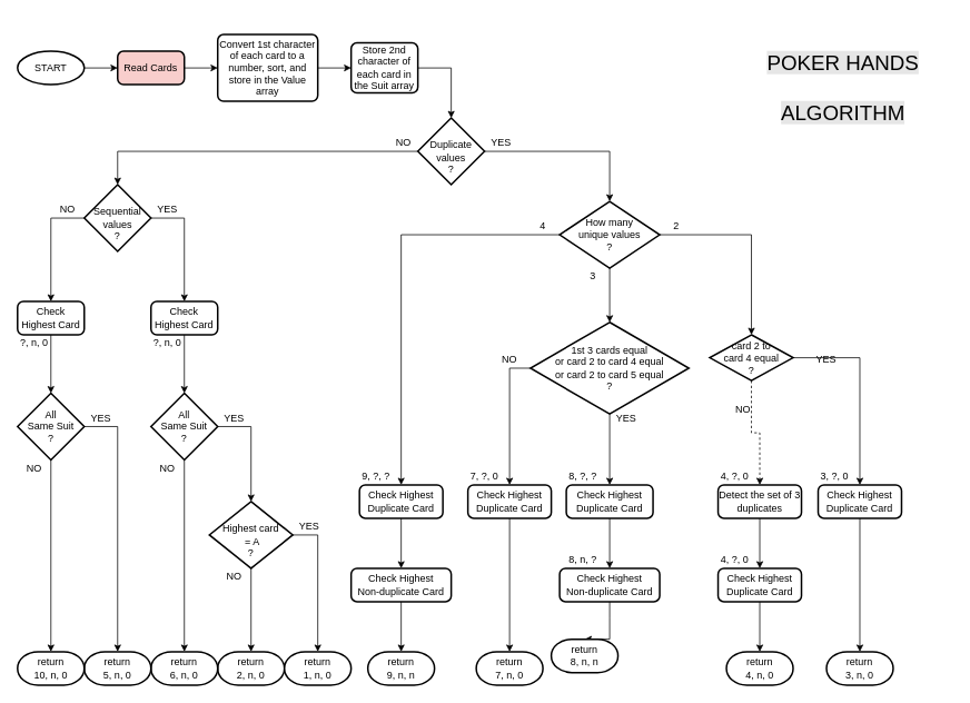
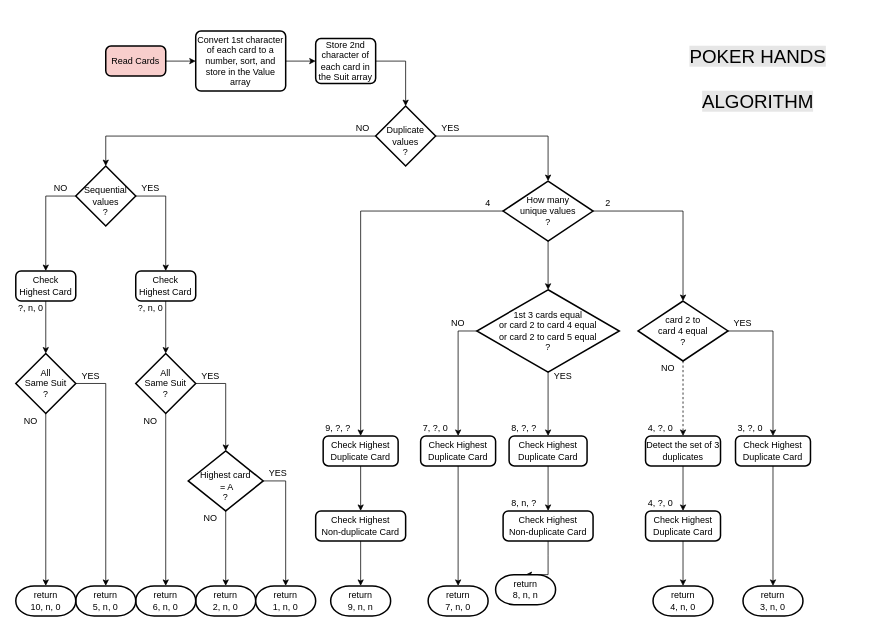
  <mxCell id="0" />
  <mxCell id="1" parent="0" />
- <mxCell id="2" style="edgeStyle=orthogonalEdgeStyle;rounded=0;orthogonalLoop=1;jettySize=auto;html=1;exitX=1;exitY=0.5;exitDx=0;exitDy=0;exitPerimeter=0;endArrow=classic;endFill=1;entryX=0;entryY=0.5;entryDx=0;entryDy=0;" parent="1" source="3" target="7" edge="1"><mxGeometry relative="1" as="geometry"><mxPoint x="130" y="141" as="targetPoint" /><Array as="points" /></mxGeometry></mxCell>
- <mxCell id="3" value="START" style="strokeWidth=2;html=1;shape=mxgraph.flowchart.start_1;whiteSpace=wrap;" parent="1" vertex="1"><mxGeometry x="20" y="61" width="80" height="40" as="geometry" /></mxCell>
  <mxCell id="4" style="edgeStyle=orthogonalEdgeStyle;rounded=0;orthogonalLoop=1;jettySize=auto;html=1;exitX=1;exitY=0.5;exitDx=0;exitDy=0;entryX=0;entryY=0.5;entryDx=0;entryDy=0;" edge="1" parent="1" source="5" target="54"><mxGeometry relative="1" as="geometry" /></mxCell>
  <mxCell id="5" value="Convert 1st character of each card to a number, sort, and store in the Value array" style="rounded=1;whiteSpace=wrap;html=1;absoluteArcSize=1;arcSize=14;strokeWidth=2;" parent="1" vertex="1"><mxGeometry x="260" y="41" width="120" height="80" as="geometry" /></mxCell>
  <mxCell id="6" style="edgeStyle=orthogonalEdgeStyle;rounded=0;orthogonalLoop=1;jettySize=auto;html=1;exitX=1;exitY=0.5;exitDx=0;exitDy=0;entryX=0;entryY=0.5;entryDx=0;entryDy=0;endArrow=classic;endFill=1;" parent="1" source="7" target="5" edge="1"><mxGeometry relative="1" as="geometry"><Array as="points"><mxPoint x="250" y="81" /><mxPoint x="250" y="81" /></Array></mxGeometry></mxCell>
  <mxCell id="7" value="Read Cards" style="rounded=1;whiteSpace=wrap;html=1;absoluteArcSize=1;arcSize=14;strokeWidth=2;fillColor=#f8cecc;" parent="1" vertex="1"><mxGeometry x="140" y="61" width="80" height="40" as="geometry" /></mxCell>
  <mxCell id="8" style="edgeStyle=orthogonalEdgeStyle;rounded=0;orthogonalLoop=1;jettySize=auto;html=1;exitX=0;exitY=0.5;exitDx=0;exitDy=0;exitPerimeter=0;endArrow=classic;endFill=1;entryX=0.5;entryY=0;entryDx=0;entryDy=0;entryPerimeter=0;" parent="1" source="9" target="12" edge="1"><mxGeometry relative="1" as="geometry"><mxPoint x="330" y="181" as="targetPoint" /></mxGeometry></mxCell>
  <mxCell id="9" value="&lt;br&gt;Duplicate&lt;br&gt;values&lt;br&gt;?" style="strokeWidth=2;html=1;shape=mxgraph.flowchart.decision;whiteSpace=wrap;" parent="1" vertex="1"><mxGeometry x="500" y="141" width="80" height="80" as="geometry" /></mxCell>
  <mxCell id="10" style="edgeStyle=orthogonalEdgeStyle;rounded=0;orthogonalLoop=1;jettySize=auto;html=1;exitX=0;exitY=0.5;exitDx=0;exitDy=0;exitPerimeter=0;entryX=0.5;entryY=0;entryDx=0;entryDy=0;" parent="1" source="12" target="59" edge="1"><mxGeometry relative="1" as="geometry" /></mxCell>
  <mxCell id="11" style="edgeStyle=orthogonalEdgeStyle;rounded=0;orthogonalLoop=1;jettySize=auto;html=1;exitX=1;exitY=0.5;exitDx=0;exitDy=0;exitPerimeter=0;" edge="1" parent="1" source="12" target="56"><mxGeometry relative="1" as="geometry" /></mxCell>
  <mxCell id="12" value="&lt;br&gt;Sequential&lt;br&gt;values&lt;br&gt;?" style="strokeWidth=2;html=1;shape=mxgraph.flowchart.decision;whiteSpace=wrap;" parent="1" vertex="1"><mxGeometry x="100" y="221" width="80" height="80" as="geometry" /></mxCell>
  <mxCell id="13" value="All&lt;br&gt;Same Suit&lt;br&gt;?" style="strokeWidth=2;html=1;shape=mxgraph.flowchart.decision;whiteSpace=wrap;" parent="1" vertex="1"><mxGeometry x="20" y="471" width="80" height="80" as="geometry" /></mxCell>
  <mxCell id="14" style="edgeStyle=orthogonalEdgeStyle;rounded=0;orthogonalLoop=1;jettySize=auto;html=1;exitX=0.5;exitY=1;exitDx=0;exitDy=0;exitPerimeter=0;entryX=0.5;entryY=0;entryDx=0;entryDy=0;entryPerimeter=0;" parent="1" source="16" target="26" edge="1"><mxGeometry relative="1" as="geometry"><mxPoint x="220" y="531" as="targetPoint" /></mxGeometry></mxCell>
  <mxCell id="15" style="edgeStyle=orthogonalEdgeStyle;rounded=0;orthogonalLoop=1;jettySize=auto;html=1;exitX=1;exitY=0.5;exitDx=0;exitDy=0;exitPerimeter=0;entryX=0.5;entryY=0;entryDx=0;entryDy=0;entryPerimeter=0;" edge="1" parent="1" source="16" target="19"><mxGeometry relative="1" as="geometry"><mxPoint x="300" y="551" as="targetPoint" /></mxGeometry></mxCell>
  <mxCell id="16" value="All&lt;br&gt;Same Suit&lt;br&gt;?" style="strokeWidth=2;html=1;shape=mxgraph.flowchart.decision;whiteSpace=wrap;" parent="1" vertex="1"><mxGeometry x="180" y="471" width="80" height="80" as="geometry" /></mxCell>
  <mxCell id="17" style="edgeStyle=orthogonalEdgeStyle;rounded=0;orthogonalLoop=1;jettySize=auto;html=1;exitX=0.5;exitY=1;exitDx=0;exitDy=0;exitPerimeter=0;entryX=0.5;entryY=0;entryDx=0;entryDy=0;entryPerimeter=0;" parent="1" source="19" target="20" edge="1"><mxGeometry relative="1" as="geometry" /></mxCell>
  <mxCell id="18" style="edgeStyle=orthogonalEdgeStyle;rounded=0;orthogonalLoop=1;jettySize=auto;html=1;exitX=1;exitY=0.5;exitDx=0;exitDy=0;exitPerimeter=0;entryX=0.5;entryY=0;entryDx=0;entryDy=0;entryPerimeter=0;" parent="1" source="19" target="21" edge="1"><mxGeometry relative="1" as="geometry" /></mxCell>
  <mxCell id="19" value="&lt;br&gt;Highest card&lt;br&gt;&amp;nbsp;= A&lt;br&gt;?" style="strokeWidth=2;html=1;shape=mxgraph.flowchart.decision;whiteSpace=wrap;" parent="1" vertex="1"><mxGeometry x="250" y="601" width="100" height="80" as="geometry" /></mxCell>
  <mxCell id="20" value="return&lt;br&gt;2, n, 0" style="strokeWidth=2;html=1;shape=mxgraph.flowchart.terminator;whiteSpace=wrap;" parent="1" vertex="1"><mxGeometry x="260" y="781" width="80" height="40" as="geometry" /></mxCell>
  <mxCell id="21" value="return&lt;br&gt;1, n, 0" style="strokeWidth=2;html=1;shape=mxgraph.flowchart.terminator;whiteSpace=wrap;" parent="1" vertex="1"><mxGeometry x="340" y="781" width="80" height="40" as="geometry" /></mxCell>
  <mxCell id="22" value="YES" style="text;html=1;strokeColor=none;fillColor=none;align=center;verticalAlign=middle;whiteSpace=wrap;rounded=0;" parent="1" vertex="1"><mxGeometry x="350" y="621" width="40" height="20" as="geometry" /></mxCell>
  <mxCell id="23" value="NO" style="text;html=1;strokeColor=none;fillColor=none;align=center;verticalAlign=middle;whiteSpace=wrap;rounded=0;" parent="1" vertex="1"><mxGeometry x="260" y="681" width="40" height="20" as="geometry" /></mxCell>
  <mxCell id="24" value="YES" style="text;html=1;strokeColor=none;fillColor=none;align=center;verticalAlign=middle;whiteSpace=wrap;rounded=0;" parent="1" vertex="1"><mxGeometry x="260" y="491" width="40" height="20" as="geometry" /></mxCell>
  <mxCell id="25" value="NO" style="text;html=1;strokeColor=none;fillColor=none;align=center;verticalAlign=middle;whiteSpace=wrap;rounded=0;" parent="1" vertex="1"><mxGeometry x="180" y="551" width="40" height="20" as="geometry" /></mxCell>
  <mxCell id="26" value="return&lt;br&gt;6, n, 0" style="strokeWidth=2;html=1;shape=mxgraph.flowchart.terminator;whiteSpace=wrap;" parent="1" vertex="1"><mxGeometry x="180" y="781" width="80" height="40" as="geometry" /></mxCell>
  <mxCell id="27" value="YES" style="text;html=1;strokeColor=none;fillColor=none;align=center;verticalAlign=middle;whiteSpace=wrap;rounded=0;" parent="1" vertex="1"><mxGeometry x="180" y="241" width="40" height="20" as="geometry" /></mxCell>
  <mxCell id="28" value="NO" style="text;html=1;strokeColor=none;fillColor=none;align=center;verticalAlign=middle;whiteSpace=wrap;rounded=0;" parent="1" vertex="1"><mxGeometry x="60" y="241" width="40" height="20" as="geometry" /></mxCell>
  <mxCell id="29" style="edgeStyle=orthogonalEdgeStyle;rounded=0;orthogonalLoop=1;jettySize=auto;html=1;exitX=0.5;exitY=1;exitDx=0;exitDy=0;entryX=0.5;entryY=0;entryDx=0;entryDy=0;exitPerimeter=0;entryPerimeter=0;" parent="1" source="13" target="34" edge="1"><mxGeometry relative="1" as="geometry"><Array as="points" /><mxPoint x="60" y="591" as="targetPoint" /></mxGeometry></mxCell>
  <mxCell id="30" value="NO" style="text;html=1;strokeColor=none;fillColor=none;align=center;verticalAlign=middle;whiteSpace=wrap;rounded=0;" parent="1" vertex="1"><mxGeometry x="20" y="551" width="40" height="20" as="geometry" /></mxCell>
  <mxCell id="31" style="edgeStyle=orthogonalEdgeStyle;rounded=0;orthogonalLoop=1;jettySize=auto;html=1;exitX=0;exitY=1;exitDx=0;exitDy=0;entryX=0.5;entryY=0;entryDx=0;entryDy=0;entryPerimeter=0;" parent="1" source="32" target="33" edge="1"><mxGeometry relative="1" as="geometry"><Array as="points"><mxPoint x="140" y="511" /></Array><mxPoint x="140" y="591" as="targetPoint" /></mxGeometry></mxCell>
  <mxCell id="32" value="YES" style="text;html=1;strokeColor=none;fillColor=none;align=center;verticalAlign=middle;whiteSpace=wrap;rounded=0;" parent="1" vertex="1"><mxGeometry x="100" y="491" width="40" height="20" as="geometry" /></mxCell>
  <mxCell id="33" value="return&lt;br&gt;5, n, 0" style="strokeWidth=2;html=1;shape=mxgraph.flowchart.terminator;whiteSpace=wrap;" parent="1" vertex="1"><mxGeometry x="100" y="781" width="80" height="40" as="geometry" /></mxCell>
  <mxCell id="34" value="return&lt;br&gt;10, n, 0" style="strokeWidth=2;html=1;shape=mxgraph.flowchart.terminator;whiteSpace=wrap;" parent="1" vertex="1"><mxGeometry x="20" y="781" width="80" height="40" as="geometry" /></mxCell>
  <mxCell id="35" value="NO" style="text;html=1;strokeColor=none;fillColor=none;align=center;verticalAlign=middle;whiteSpace=wrap;rounded=0;" parent="1" vertex="1"><mxGeometry x="463" y="161" width="40" height="20" as="geometry" /></mxCell>
  <mxCell id="36" style="edgeStyle=orthogonalEdgeStyle;rounded=0;orthogonalLoop=1;jettySize=auto;html=1;exitX=1;exitY=0.5;exitDx=0;exitDy=0;endArrow=classic;endFill=1;exitPerimeter=0;entryX=0.5;entryY=0;entryDx=0;entryDy=0;entryPerimeter=0;" parent="1" source="9" target="63" edge="1"><mxGeometry relative="1" as="geometry"><Array as="points"><mxPoint x="730" y="181" /></Array><mxPoint x="660" y="211" as="targetPoint" /></mxGeometry></mxCell>
  <mxCell id="37" value="YES" style="text;html=1;strokeColor=none;fillColor=none;align=center;verticalAlign=middle;whiteSpace=wrap;rounded=0;" parent="1" vertex="1"><mxGeometry x="580" y="161" width="40" height="20" as="geometry" /></mxCell>
  <mxCell id="38" value="7, ?, 0" style="text;html=1;strokeColor=none;fillColor=none;align=center;verticalAlign=middle;whiteSpace=wrap;rounded=0;" parent="1" vertex="1"><mxGeometry x="560" y="561" width="40" height="20" as="geometry" /></mxCell>
  <mxCell id="39" value="3, ?, 0" style="text;html=1;strokeColor=none;fillColor=none;align=center;verticalAlign=middle;whiteSpace=wrap;rounded=0;" parent="1" vertex="1"><mxGeometry x="980" y="561" width="40" height="20" as="geometry" /></mxCell>
  <mxCell id="40" style="edgeStyle=orthogonalEdgeStyle;rounded=0;orthogonalLoop=1;jettySize=auto;html=1;exitX=0.5;exitY=1;exitDx=0;exitDy=0;entryX=0.5;entryY=0;entryDx=0;entryDy=0;entryPerimeter=0;endArrow=classic;endFill=1;" parent="1" source="70" target="43" edge="1"><mxGeometry relative="1" as="geometry"><mxPoint x="480" y="501" as="sourcePoint" /></mxGeometry></mxCell>
  <mxCell id="41" style="edgeStyle=orthogonalEdgeStyle;rounded=0;orthogonalLoop=1;jettySize=auto;html=1;exitX=0.5;exitY=1;exitDx=0;exitDy=0;endArrow=classic;endFill=1;" parent="1" source="75" target="44" edge="1"><mxGeometry relative="1" as="geometry"><mxPoint x="610" y="651" as="sourcePoint" /></mxGeometry></mxCell>
  <mxCell id="42" style="edgeStyle=orthogonalEdgeStyle;rounded=0;orthogonalLoop=1;jettySize=auto;html=1;exitX=0.5;exitY=1;exitDx=0;exitDy=0;entryX=0.5;entryY=0;entryDx=0;entryDy=0;entryPerimeter=0;endArrow=classic;endFill=1;" parent="1" source="78" target="45" edge="1"><mxGeometry relative="1" as="geometry"><Array as="points"><mxPoint x="730" y="741" /><mxPoint x="730" y="741" /></Array><mxPoint x="690" y="501" as="sourcePoint" /></mxGeometry></mxCell>
  <mxCell id="43" value="return&lt;br&gt;9, n, n" style="strokeWidth=2;html=1;shape=mxgraph.flowchart.terminator;whiteSpace=wrap;" parent="1" vertex="1"><mxGeometry x="440" y="781" width="80" height="40" as="geometry" /></mxCell>
  <mxCell id="44" value="return&lt;br&gt;7, n, 0" style="strokeWidth=2;html=1;shape=mxgraph.flowchart.terminator;whiteSpace=wrap;" parent="1" vertex="1"><mxGeometry x="570" y="781" width="80" height="40" as="geometry" /></mxCell>
  <mxCell id="45" value="return&lt;br&gt;8, n, n" style="strokeWidth=2;html=1;shape=mxgraph.flowchart.terminator;whiteSpace=wrap;" parent="1" vertex="1"><mxGeometry x="660" y="766" width="80" height="40" as="geometry" /></mxCell>
  <mxCell id="46" style="edgeStyle=orthogonalEdgeStyle;rounded=0;orthogonalLoop=1;jettySize=auto;html=1;exitX=0.5;exitY=1;exitDx=0;exitDy=0;exitPerimeter=0;endArrow=classic;endFill=1;entryX=0.5;entryY=0;entryDx=0;entryDy=0;dashed=1;" parent="1" source="48" target="87" edge="1"><mxGeometry relative="1" as="geometry"><mxPoint x="850" y="551" as="targetPoint" /></mxGeometry></mxCell>
  <mxCell id="47" style="edgeStyle=orthogonalEdgeStyle;rounded=0;orthogonalLoop=1;jettySize=auto;html=1;exitX=1;exitY=0.5;exitDx=0;exitDy=0;exitPerimeter=0;entryX=0.5;entryY=0;entryDx=0;entryDy=0;" edge="1" parent="1" source="48" target="83"><mxGeometry relative="1" as="geometry" /></mxCell>
- <mxCell id="48" value="card 2 to &lt;br&gt;card 4 equal&lt;br&gt;?" style="strokeWidth=2;html=1;shape=mxgraph.flowchart.decision;whiteSpace=wrap;" parent="1" vertex="1"><mxGeometry x="850" y="401" width="100" height="55" as="geometry" /></mxCell>
+ <mxCell id="48" value="card 2 to &lt;br&gt;card 4 equal&lt;br&gt;?" style="strokeWidth=2;html=1;shape=mxgraph.flowchart.decision;whiteSpace=wrap;" parent="1" vertex="1"><mxGeometry x="850" y="401" width="120" height="80" as="geometry" /></mxCell>
  <mxCell id="49" style="edgeStyle=orthogonalEdgeStyle;rounded=0;orthogonalLoop=1;jettySize=auto;html=1;exitX=0.5;exitY=1;exitDx=0;exitDy=0;entryX=0.5;entryY=0;entryDx=0;entryDy=0;entryPerimeter=0;endArrow=classic;endFill=1;" parent="1" source="83" target="51" edge="1"><mxGeometry relative="1" as="geometry"><Array as="points"><mxPoint x="1010" y="601" /><mxPoint x="1010" y="601" /></Array><mxPoint x="1070" y="601" as="sourcePoint" /></mxGeometry></mxCell>
  <mxCell id="50" value="return&lt;br&gt;4, n, 0" style="strokeWidth=2;html=1;shape=mxgraph.flowchart.terminator;whiteSpace=wrap;" parent="1" vertex="1"><mxGeometry x="870" y="781" width="80" height="40" as="geometry" /></mxCell>
  <mxCell id="51" value="return&lt;br&gt;3, n, 0" style="strokeWidth=2;html=1;shape=mxgraph.flowchart.terminator;whiteSpace=wrap;" parent="1" vertex="1"><mxGeometry x="990" y="781" width="80" height="40" as="geometry" /></mxCell>
  <mxCell id="52" value="4, ?, 0" style="text;html=1;strokeColor=none;fillColor=none;align=center;verticalAlign=middle;whiteSpace=wrap;rounded=0;" parent="1" vertex="1"><mxGeometry x="860" y="561" width="40" height="20" as="geometry" /></mxCell>
  <mxCell id="53" style="edgeStyle=orthogonalEdgeStyle;rounded=0;orthogonalLoop=1;jettySize=auto;html=1;exitX=1;exitY=0.5;exitDx=0;exitDy=0;" edge="1" parent="1" source="54" target="9"><mxGeometry relative="1" as="geometry" /></mxCell>
  <mxCell id="54" value="Store 2nd character of each card in the Suit array" style="rounded=1;whiteSpace=wrap;html=1;absoluteArcSize=1;arcSize=14;strokeWidth=2;" vertex="1" parent="1"><mxGeometry x="420" y="51" width="80" height="60" as="geometry" /></mxCell>
  <mxCell id="55" style="edgeStyle=orthogonalEdgeStyle;rounded=0;orthogonalLoop=1;jettySize=auto;html=1;exitX=0.5;exitY=1;exitDx=0;exitDy=0;entryX=0.5;entryY=0;entryDx=0;entryDy=0;entryPerimeter=0;" edge="1" parent="1" source="56" target="16"><mxGeometry relative="1" as="geometry" /></mxCell>
  <mxCell id="56" value="Check Highest Card" style="rounded=1;whiteSpace=wrap;html=1;absoluteArcSize=1;arcSize=14;strokeWidth=2;" vertex="1" parent="1"><mxGeometry x="180" y="361" width="80" height="40" as="geometry" /></mxCell>
  <mxCell id="57" value="?, n, 0" style="text;html=1;strokeColor=none;fillColor=none;align=center;verticalAlign=middle;whiteSpace=wrap;rounded=0;" vertex="1" parent="1"><mxGeometry x="180" y="401" width="40" height="20" as="geometry" /></mxCell>
  <mxCell id="58" style="edgeStyle=orthogonalEdgeStyle;rounded=0;orthogonalLoop=1;jettySize=auto;html=1;exitX=0.5;exitY=1;exitDx=0;exitDy=0;entryX=0.5;entryY=0;entryDx=0;entryDy=0;entryPerimeter=0;" edge="1" parent="1" source="59" target="13"><mxGeometry relative="1" as="geometry" /></mxCell>
  <mxCell id="59" value="Check Highest Card" style="rounded=1;whiteSpace=wrap;html=1;absoluteArcSize=1;arcSize=14;strokeWidth=2;" vertex="1" parent="1"><mxGeometry x="20" y="361" width="80" height="40" as="geometry" /></mxCell>
  <mxCell id="60" value="?, n, 0" style="text;html=1;strokeColor=none;fillColor=none;align=center;verticalAlign=middle;whiteSpace=wrap;rounded=0;" vertex="1" parent="1"><mxGeometry x="20" y="401" width="40" height="20" as="geometry" /></mxCell>
  <mxCell id="61" style="edgeStyle=orthogonalEdgeStyle;rounded=0;orthogonalLoop=1;jettySize=auto;html=1;exitX=0.5;exitY=1;exitDx=0;exitDy=0;exitPerimeter=0;entryX=0.5;entryY=0;entryDx=0;entryDy=0;entryPerimeter=0;" edge="1" parent="1" source="63" target="74"><mxGeometry relative="1" as="geometry" /></mxCell>
  <mxCell id="62" style="edgeStyle=orthogonalEdgeStyle;rounded=0;orthogonalLoop=1;jettySize=auto;html=1;exitX=1;exitY=0.5;exitDx=0;exitDy=0;exitPerimeter=0;entryX=0.5;entryY=0;entryDx=0;entryDy=0;entryPerimeter=0;" edge="1" parent="1" source="63" target="48"><mxGeometry relative="1" as="geometry" /></mxCell>
  <mxCell id="63" value="&lt;font style=&quot;font-size: 12px ; line-height: 120%&quot;&gt;How many&lt;br&gt;unique values&lt;br&gt;?&lt;/font&gt;" style="strokeWidth=2;html=1;shape=mxgraph.flowchart.decision;whiteSpace=wrap;" vertex="1" parent="1"><mxGeometry x="670" y="241" width="120" height="80" as="geometry" /></mxCell>
  <mxCell id="64" value="2" style="text;html=1;strokeColor=none;fillColor=none;align=center;verticalAlign=middle;whiteSpace=wrap;rounded=0;" vertex="1" parent="1"><mxGeometry x="790" y="261" width="40" height="20" as="geometry" /></mxCell>
- <mxCell id="65" value="3" style="text;html=1;strokeColor=none;fillColor=none;align=center;verticalAlign=middle;whiteSpace=wrap;rounded=0;" vertex="1" parent="1"><mxGeometry x="690" y="321" width="40" height="20" as="geometry" /></mxCell>
  <mxCell id="66" style="edgeStyle=orthogonalEdgeStyle;rounded=0;orthogonalLoop=1;jettySize=auto;html=1;exitX=0;exitY=0.5;exitDx=0;exitDy=0;exitPerimeter=0;" edge="1" parent="1" source="63" target="69"><mxGeometry relative="1" as="geometry"><mxPoint x="600" y="261" as="sourcePoint" /></mxGeometry></mxCell>
  <mxCell id="67" value="4" style="text;html=1;strokeColor=none;fillColor=none;align=center;verticalAlign=middle;whiteSpace=wrap;rounded=0;" vertex="1" parent="1"><mxGeometry x="630" y="261" width="40" height="20" as="geometry" /></mxCell>
  <mxCell id="68" style="edgeStyle=orthogonalEdgeStyle;rounded=0;orthogonalLoop=1;jettySize=auto;html=1;exitX=0.5;exitY=1;exitDx=0;exitDy=0;entryX=0.5;entryY=0;entryDx=0;entryDy=0;" edge="1" parent="1" source="69" target="70"><mxGeometry relative="1" as="geometry" /></mxCell>
  <mxCell id="69" value="Check Highest Duplicate Card" style="rounded=1;whiteSpace=wrap;html=1;absoluteArcSize=1;arcSize=14;strokeWidth=2;" vertex="1" parent="1"><mxGeometry x="430" y="581" width="100" height="40" as="geometry" /></mxCell>
  <mxCell id="70" value="Check Highest&lt;br&gt;Non-duplicate Card" style="rounded=1;whiteSpace=wrap;html=1;absoluteArcSize=1;arcSize=14;strokeWidth=2;" vertex="1" parent="1"><mxGeometry x="420" y="681" width="120" height="40" as="geometry" /></mxCell>
  <mxCell id="71" value="9, ?, ?" style="text;html=1;strokeColor=none;fillColor=none;align=center;verticalAlign=middle;whiteSpace=wrap;rounded=0;" vertex="1" parent="1"><mxGeometry x="430" y="561" width="40" height="20" as="geometry" /></mxCell>
  <mxCell id="72" style="edgeStyle=orthogonalEdgeStyle;rounded=0;orthogonalLoop=1;jettySize=auto;html=1;exitX=0;exitY=0.5;exitDx=0;exitDy=0;exitPerimeter=0;entryX=0.5;entryY=0;entryDx=0;entryDy=0;" edge="1" parent="1" source="74" target="75"><mxGeometry relative="1" as="geometry" /></mxCell>
  <mxCell id="73" style="edgeStyle=orthogonalEdgeStyle;rounded=0;orthogonalLoop=1;jettySize=auto;html=1;exitX=0.5;exitY=1;exitDx=0;exitDy=0;exitPerimeter=0;entryX=0.5;entryY=0;entryDx=0;entryDy=0;" edge="1" parent="1" source="74" target="77"><mxGeometry relative="1" as="geometry" /></mxCell>
  <mxCell id="74" value="&lt;font style=&quot;font-size: 12px ; line-height: 120%&quot;&gt;1st 3 cards equal&lt;br&gt;or&amp;nbsp;card 2 to card 4 equal&lt;br&gt;or card 2 to card 5 equal&lt;br&gt;?&lt;/font&gt;" style="strokeWidth=2;html=1;shape=mxgraph.flowchart.decision;whiteSpace=wrap;" vertex="1" parent="1"><mxGeometry x="635" y="386" width="190" height="110" as="geometry" /></mxCell>
  <mxCell id="75" value="Check Highest Duplicate Card" style="rounded=1;whiteSpace=wrap;html=1;absoluteArcSize=1;arcSize=14;strokeWidth=2;" vertex="1" parent="1"><mxGeometry x="560" y="581" width="100" height="40" as="geometry" /></mxCell>
  <mxCell id="76" style="edgeStyle=orthogonalEdgeStyle;rounded=0;orthogonalLoop=1;jettySize=auto;html=1;exitX=0.5;exitY=1;exitDx=0;exitDy=0;entryX=0.5;entryY=0;entryDx=0;entryDy=0;" edge="1" parent="1" source="77" target="78"><mxGeometry relative="1" as="geometry" /></mxCell>
  <mxCell id="77" value="Check Highest Duplicate Card" style="rounded=1;whiteSpace=wrap;html=1;absoluteArcSize=1;arcSize=14;strokeWidth=2;" vertex="1" parent="1"><mxGeometry x="678" y="581" width="104" height="40" as="geometry" /></mxCell>
  <mxCell id="78" value="Check Highest&lt;br&gt;Non-duplicate Card" style="rounded=1;whiteSpace=wrap;html=1;absoluteArcSize=1;arcSize=14;strokeWidth=2;" vertex="1" parent="1"><mxGeometry x="670" y="681" width="120" height="40" as="geometry" /></mxCell>
  <mxCell id="79" value="NO" style="text;html=1;strokeColor=none;fillColor=none;align=center;verticalAlign=middle;whiteSpace=wrap;rounded=0;" vertex="1" parent="1"><mxGeometry x="590" y="421" width="40" height="20" as="geometry" /></mxCell>
  <mxCell id="80" value="YES" style="text;html=1;strokeColor=none;fillColor=none;align=center;verticalAlign=middle;whiteSpace=wrap;rounded=0;" vertex="1" parent="1"><mxGeometry x="730" y="491" width="40" height="20" as="geometry" /></mxCell>
  <mxCell id="81" value="8, ?, ?" style="text;html=1;strokeColor=none;fillColor=none;align=center;verticalAlign=middle;whiteSpace=wrap;rounded=0;" vertex="1" parent="1"><mxGeometry x="678" y="561" width="40" height="20" as="geometry" /></mxCell>
  <mxCell id="82" value="8, n, ?" style="text;html=1;strokeColor=none;fillColor=none;align=center;verticalAlign=middle;whiteSpace=wrap;rounded=0;" vertex="1" parent="1"><mxGeometry x="678" y="661" width="40" height="20" as="geometry" /></mxCell>
  <mxCell id="83" value="Check Highest Duplicate Card" style="rounded=1;whiteSpace=wrap;html=1;absoluteArcSize=1;arcSize=14;strokeWidth=2;" vertex="1" parent="1"><mxGeometry x="980" y="581" width="100" height="40" as="geometry" /></mxCell>
  <mxCell id="84" style="edgeStyle=orthogonalEdgeStyle;rounded=0;orthogonalLoop=1;jettySize=auto;html=1;exitX=0.5;exitY=1;exitDx=0;exitDy=0;entryX=0.5;entryY=0;entryDx=0;entryDy=0;entryPerimeter=0;" edge="1" parent="1" source="85" target="50"><mxGeometry relative="1" as="geometry" /></mxCell>
  <mxCell id="85" value="Check Highest Duplicate Card" style="rounded=1;whiteSpace=wrap;html=1;absoluteArcSize=1;arcSize=14;strokeWidth=2;" vertex="1" parent="1"><mxGeometry x="860" y="681" width="100" height="40" as="geometry" /></mxCell>
  <mxCell id="86" style="edgeStyle=orthogonalEdgeStyle;rounded=0;orthogonalLoop=1;jettySize=auto;html=1;exitX=0.5;exitY=1;exitDx=0;exitDy=0;entryX=0.5;entryY=0;entryDx=0;entryDy=0;" edge="1" parent="1" source="87" target="85"><mxGeometry relative="1" as="geometry" /></mxCell>
  <mxCell id="87" value="Detect the set of 3 duplicates" style="rounded=1;whiteSpace=wrap;html=1;absoluteArcSize=1;arcSize=14;strokeWidth=2;" vertex="1" parent="1"><mxGeometry x="860" y="581" width="100" height="40" as="geometry" /></mxCell>
  <mxCell id="88" value="YES" style="text;html=1;strokeColor=none;fillColor=none;align=center;verticalAlign=middle;whiteSpace=wrap;rounded=0;" vertex="1" parent="1"><mxGeometry x="970" y="421" width="40" height="20" as="geometry" /></mxCell>
  <mxCell id="89" value="NO" style="text;html=1;strokeColor=none;fillColor=none;align=center;verticalAlign=middle;whiteSpace=wrap;rounded=0;" vertex="1" parent="1"><mxGeometry x="870" y="481" width="40" height="20" as="geometry" /></mxCell>
  <mxCell id="90" value="4, ?, 0" style="text;html=1;strokeColor=none;fillColor=none;align=center;verticalAlign=middle;whiteSpace=wrap;rounded=0;" vertex="1" parent="1"><mxGeometry x="860" y="661" width="40" height="20" as="geometry" /></mxCell>
  <mxCell id="91" value="&lt;font style=&quot;font-size: 25px&quot;&gt;&lt;span style=&quot;background-color: rgb(230 , 230 , 230)&quot;&gt;POKER HANDS&lt;br&gt;ALGORITHM&lt;/span&gt;&lt;br&gt;&lt;/font&gt;" style="text;html=1;strokeColor=none;fillColor=none;align=center;verticalAlign=middle;whiteSpace=wrap;rounded=0;fontSize=50;" vertex="1" parent="1"><mxGeometry x="880" y="20.66" width="260" height="150" as="geometry" /></mxCell>
